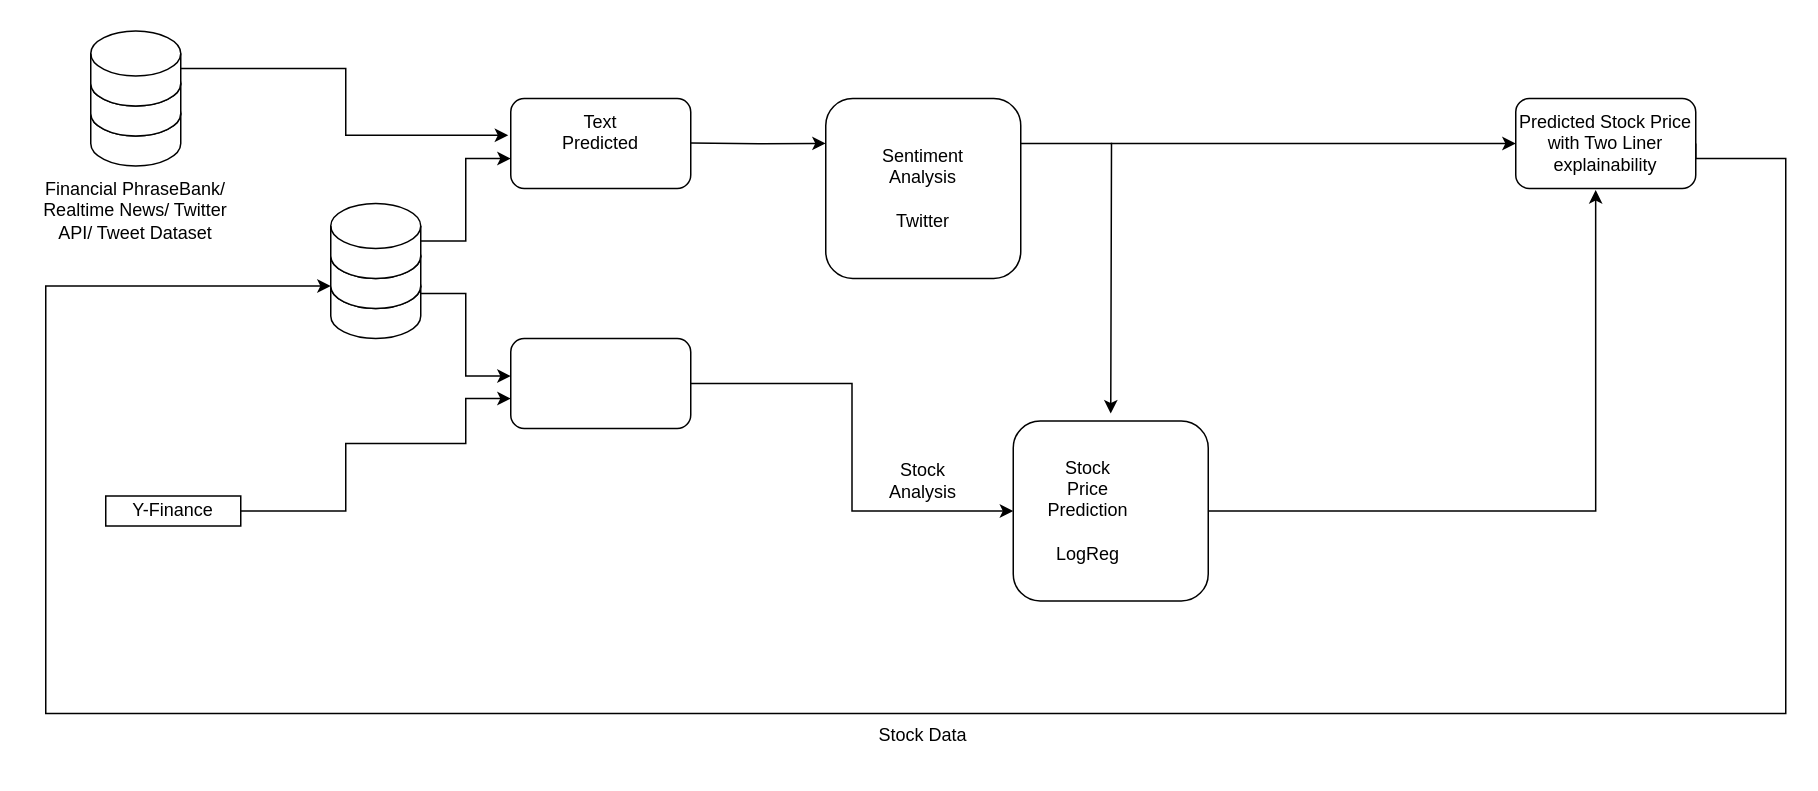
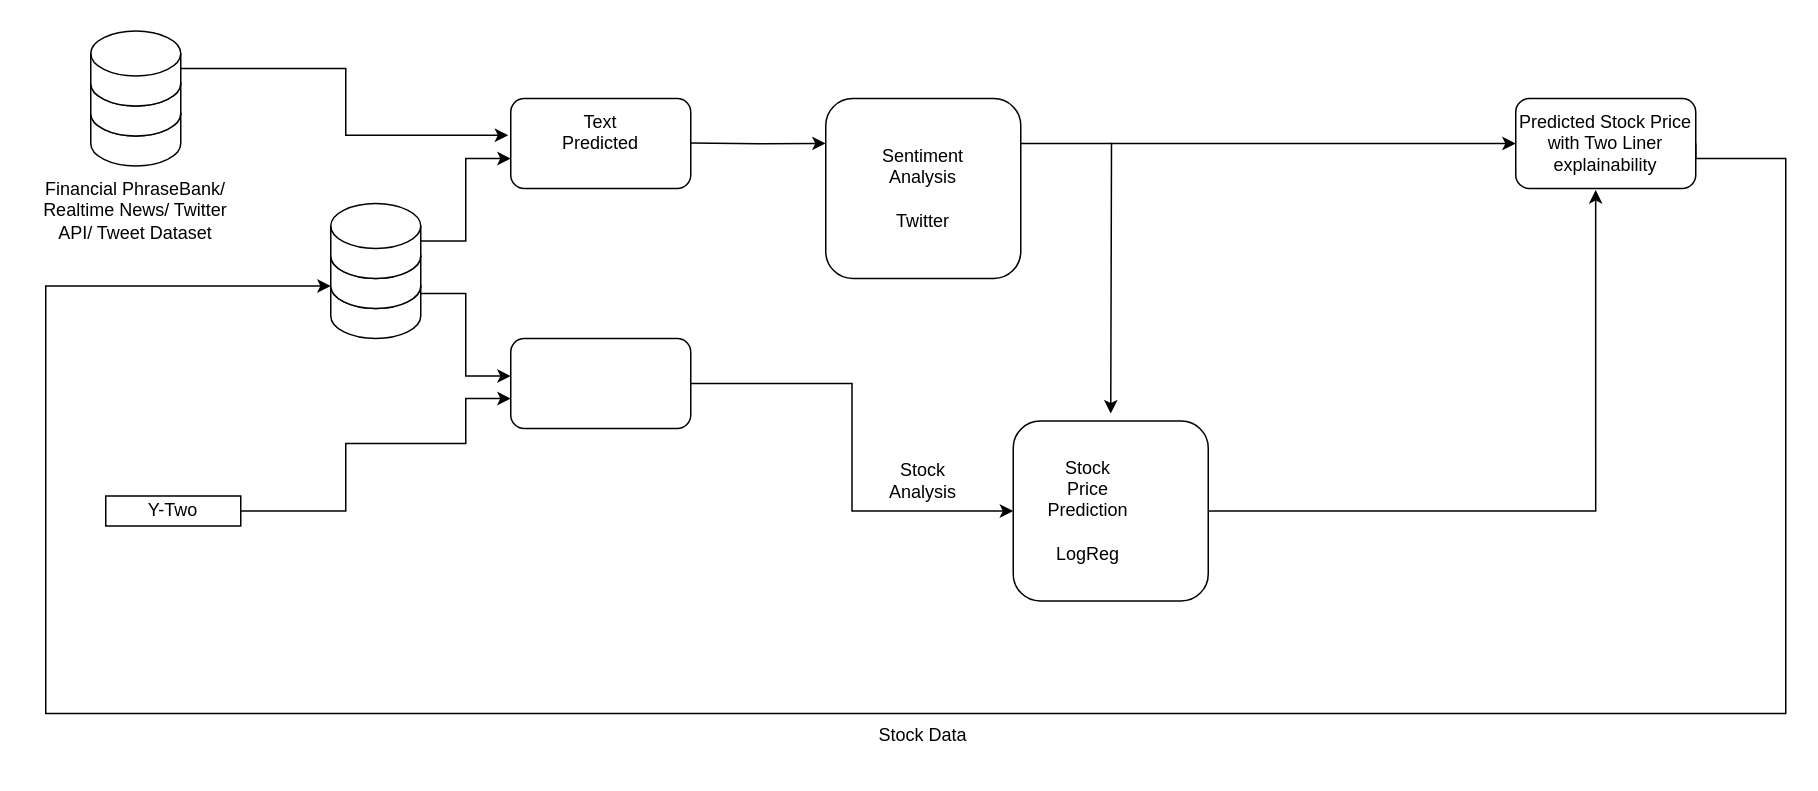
  <mxCell id="0" />
  <mxCell id="1" parent="0" />
  <mxCell id="2" style="edgeStyle=orthogonalEdgeStyle;rounded=0;orthogonalLoop=1;jettySize=auto;html=1;exitX=1;exitY=0.25;exitDx=0;exitDy=0;" parent="1" source="18" edge="1"><mxGeometry relative="1" as="geometry"><mxPoint x="740" y="275" as="targetPoint" /><mxPoint x="740" y="205" as="sourcePoint" /></mxGeometry></mxCell>
  <mxCell id="3" value="" style="group" parent="1" vertex="1" connectable="0"><mxGeometry x="220" y="135" width="60" height="90" as="geometry" /></mxCell>
  <mxCell id="4" value="" style="group" parent="3" vertex="1" connectable="0"><mxGeometry width="60" height="90" as="geometry" /></mxCell>
  <mxCell id="5" value="" style="shape=cylinder3;whiteSpace=wrap;html=1;boundedLbl=1;backgroundOutline=1;size=15;" parent="4" vertex="1"><mxGeometry y="40" width="60" height="50" as="geometry" /></mxCell>
  <mxCell id="6" value="" style="group" parent="4" vertex="1" connectable="0"><mxGeometry width="60" height="70" as="geometry" /></mxCell>
  <mxCell id="7" value="" style="shape=cylinder3;whiteSpace=wrap;html=1;boundedLbl=1;backgroundOutline=1;size=15;" parent="6" vertex="1"><mxGeometry y="20" width="60" height="50" as="geometry" /></mxCell>
  <mxCell id="8" value="" style="shape=cylinder3;whiteSpace=wrap;html=1;boundedLbl=1;backgroundOutline=1;size=15;" parent="6" vertex="1"><mxGeometry width="60" height="50" as="geometry" /></mxCell>
  <mxCell id="9" value="" style="group" parent="1" vertex="1" connectable="0"><mxGeometry x="340" y="225" width="120" height="60" as="geometry" /></mxCell>
  <mxCell id="10" value="" style="rounded=1;whiteSpace=wrap;html=1;" parent="9" vertex="1"><mxGeometry width="120" height="60" as="geometry" /></mxCell>
  <mxCell id="11" value="" style="group" parent="1" vertex="1" connectable="0"><mxGeometry x="340" y="65" width="120" height="60" as="geometry" /></mxCell>
  <mxCell id="12" value="" style="rounded=1;whiteSpace=wrap;html=1;" parent="11" vertex="1"><mxGeometry width="120" height="60" as="geometry" /></mxCell>
  <mxCell id="13" value="Text Predicted&lt;div&gt;&lt;br&gt;&lt;/div&gt;" style="text;html=1;align=center;verticalAlign=middle;whiteSpace=wrap;rounded=0;" parent="11" vertex="1"><mxGeometry x="30" y="15" width="60" height="30" as="geometry" /></mxCell>
  <mxCell id="14" value="" style="group" parent="1" vertex="1" connectable="0"><mxGeometry x="675" y="280" width="130" height="120" as="geometry" /></mxCell>
  <mxCell id="15" value="" style="rounded=1;whiteSpace=wrap;html=1;" parent="14" vertex="1"><mxGeometry width="130" height="120" as="geometry" /></mxCell>
  <mxCell id="16" value="Stock Price Prediction&lt;div&gt;&lt;br&gt;&lt;/div&gt;&lt;div&gt;LogReg&lt;/div&gt;" style="text;html=1;align=center;verticalAlign=middle;whiteSpace=wrap;rounded=0;" parent="14" vertex="1"><mxGeometry x="20" y="45" width="60" height="30" as="geometry" /></mxCell>
  <mxCell id="17" value="" style="group" parent="1" vertex="1" connectable="0"><mxGeometry x="550" y="65" width="130" height="120" as="geometry" /></mxCell>
  <mxCell id="18" value="" style="rounded=1;whiteSpace=wrap;html=1;" parent="17" vertex="1"><mxGeometry width="130" height="120" as="geometry" /></mxCell>
  <mxCell id="19" value="Sentiment&lt;div&gt;Analysis&lt;/div&gt;&lt;div&gt;&lt;br&gt;&lt;/div&gt;&lt;div&gt;Twitter&lt;/div&gt;" style="text;html=1;align=center;verticalAlign=middle;whiteSpace=wrap;rounded=0;" parent="17" vertex="1"><mxGeometry x="35" y="45" width="60" height="30" as="geometry" /></mxCell>
  <mxCell id="20" value="" style="group" parent="1" vertex="1" connectable="0"><mxGeometry x="60" y="20" width="60" height="90" as="geometry" /></mxCell>
  <mxCell id="21" value="" style="group" parent="20" vertex="1" connectable="0"><mxGeometry width="60" height="90" as="geometry" /></mxCell>
  <mxCell id="22" value="" style="shape=cylinder3;whiteSpace=wrap;html=1;boundedLbl=1;backgroundOutline=1;size=15;" parent="21" vertex="1"><mxGeometry y="40" width="60" height="50" as="geometry" /></mxCell>
  <mxCell id="23" value="" style="group" parent="21" vertex="1" connectable="0"><mxGeometry width="60" height="70" as="geometry" /></mxCell>
  <mxCell id="24" value="" style="shape=cylinder3;whiteSpace=wrap;html=1;boundedLbl=1;backgroundOutline=1;size=15;" parent="23" vertex="1"><mxGeometry y="20" width="60" height="50" as="geometry" /></mxCell>
  <mxCell id="25" value="" style="shape=cylinder3;whiteSpace=wrap;html=1;boundedLbl=1;backgroundOutline=1;size=15;" parent="23" vertex="1"><mxGeometry width="60" height="50" as="geometry" /></mxCell>
  <mxCell id="26" value="Financial PhraseBank/ Realtime News/ Twitter API/ Tweet Dataset" style="text;html=1;align=center;verticalAlign=middle;whiteSpace=wrap;rounded=0;" parent="1" vertex="1"><mxGeometry x="20" y="125" width="140" height="30" as="geometry" /></mxCell>
  <mxCell id="27" value="" style="edgeStyle=orthogonalEdgeStyle;rounded=0;orthogonalLoop=1;jettySize=auto;html=1;" parent="1" source="8" target="12" edge="1"><mxGeometry relative="1" as="geometry"><Array as="points"><mxPoint x="310" y="160" /><mxPoint x="310" y="105" /></Array></mxGeometry></mxCell>
  <mxCell id="28" style="edgeStyle=orthogonalEdgeStyle;rounded=0;orthogonalLoop=1;jettySize=auto;html=1;exitX=1;exitY=0.5;exitDx=0;exitDy=0;exitPerimeter=0;entryX=-0.014;entryY=0.408;entryDx=0;entryDy=0;entryPerimeter=0;" parent="1" source="25" target="12" edge="1"><mxGeometry relative="1" as="geometry" /></mxCell>
  <mxCell id="29" value="" style="edgeStyle=orthogonalEdgeStyle;rounded=0;orthogonalLoop=1;jettySize=auto;html=1;" parent="1" edge="1"><mxGeometry relative="1" as="geometry"><mxPoint x="280" y="195" as="sourcePoint" /><mxPoint x="340" y="250" as="targetPoint" /><Array as="points"><mxPoint x="310" y="195" /><mxPoint x="310" y="250" /></Array></mxGeometry></mxCell>
  <mxCell id="30" style="edgeStyle=orthogonalEdgeStyle;rounded=0;orthogonalLoop=1;jettySize=auto;html=1;exitX=1;exitY=0.5;exitDx=0;exitDy=0;entryX=0;entryY=0.667;entryDx=0;entryDy=0;entryPerimeter=0;" parent="1" source="38" target="10" edge="1"><mxGeometry relative="1" as="geometry"><mxPoint x="270" y="295" as="targetPoint" /><Array as="points"><mxPoint y="340" x="230" /><mxPoint y="295" x="230" /><mxPoint x="310" y="295" /><mxPoint x="310" y="265" /></Array></mxGeometry></mxCell>
  <mxCell id="31" style="edgeStyle=orthogonalEdgeStyle;rounded=0;orthogonalLoop=1;jettySize=auto;html=1;exitX=1;exitY=0.25;exitDx=0;exitDy=0;" parent="1" edge="1"><mxGeometry relative="1" as="geometry"><mxPoint x="550" y="94.933" as="targetPoint" /><mxPoint x="460" y="94.6" as="sourcePoint" /></mxGeometry></mxCell>
  <mxCell id="32" style="edgeStyle=orthogonalEdgeStyle;rounded=0;orthogonalLoop=1;jettySize=auto;html=1;exitX=1;exitY=0.5;exitDx=0;exitDy=0;entryX=0;entryY=0.5;entryDx=0;entryDy=0;" parent="1" source="10" target="15" edge="1"><mxGeometry relative="1" as="geometry" /></mxCell>
  <mxCell id="33" value="Stock&lt;div&gt;Analysis&lt;/div&gt;" style="text;html=1;align=center;verticalAlign=middle;whiteSpace=wrap;rounded=0;" parent="1" vertex="1"><mxGeometry x="585" y="305" width="60" height="30" as="geometry" /></mxCell>
  <mxCell id="34" style="edgeStyle=orthogonalEdgeStyle;rounded=0;orthogonalLoop=1;jettySize=auto;html=1;exitX=1;exitY=0.5;exitDx=0;exitDy=0;entryX=0;entryY=1;entryDx=0;entryDy=-15;entryPerimeter=0;" parent="1" source="35" target="7" edge="1"><mxGeometry relative="1" as="geometry"><mxPoint x="210" y="545" as="targetPoint" /><Array as="points"><mxPoint x="1190" y="105" /><mxPoint x="1190" y="475" /><mxPoint x="30" y="475" /><mxPoint x="30" y="190" /></Array></mxGeometry></mxCell>
  <mxCell id="35" value="Predicted Stock Price&lt;div&gt;with Two Liner explainability&lt;/div&gt;" style="rounded=1;whiteSpace=wrap;html=1;" parent="1" vertex="1"><mxGeometry x="1010" y="65" width="120" height="60" as="geometry" /></mxCell>
  <mxCell id="36" style="edgeStyle=orthogonalEdgeStyle;rounded=0;orthogonalLoop=1;jettySize=auto;html=1;exitX=1;exitY=0.5;exitDx=0;exitDy=0;entryX=0.444;entryY=1.017;entryDx=0;entryDy=0;entryPerimeter=0;" parent="1" source="15" target="35" edge="1"><mxGeometry relative="1" as="geometry"><mxPoint x="1065" y="135" as="targetPoint" /></mxGeometry></mxCell>
  <mxCell id="37" value="" style="group" parent="1" vertex="1" connectable="0"><mxGeometry x="70" y="325" width="90" height="30" as="geometry" /></mxCell>
  <mxCell id="38" value="" style="rounded=0;whiteSpace=wrap;html=1;" parent="37" vertex="1"><mxGeometry y="5" width="90" height="20" as="geometry" /></mxCell>
- <mxCell id="39" value="Y-Finance" style="text;html=1;align=center;verticalAlign=middle;whiteSpace=wrap;rounded=0;" parent="37" vertex="1"><mxGeometry x="15" width="60" height="30" as="geometry" /></mxCell>
+ <mxCell id="39" value="Y-Two" style="text;html=1;align=center;verticalAlign=middle;whiteSpace=wrap;rounded=0;" parent="37" vertex="1"><mxGeometry x="15" width="60" height="30" as="geometry" /></mxCell>
  <mxCell id="40" value="Stock Data" style="text;html=1;align=center;verticalAlign=middle;whiteSpace=wrap;rounded=0;" vertex="1" parent="1"><mxGeometry x="510" y="475" width="210" height="30" as="geometry" /></mxCell>
  <mxCell id="41" value="" style="endArrow=classic;html=1;rounded=0;entryX=0;entryY=0.5;entryDx=0;entryDy=0;" edge="1" parent="1" target="35"><mxGeometry width="50" height="50" relative="1" as="geometry"><mxPoint x="740" y="95" as="sourcePoint" /><mxPoint x="870" y="60" as="targetPoint" /></mxGeometry></mxCell>
